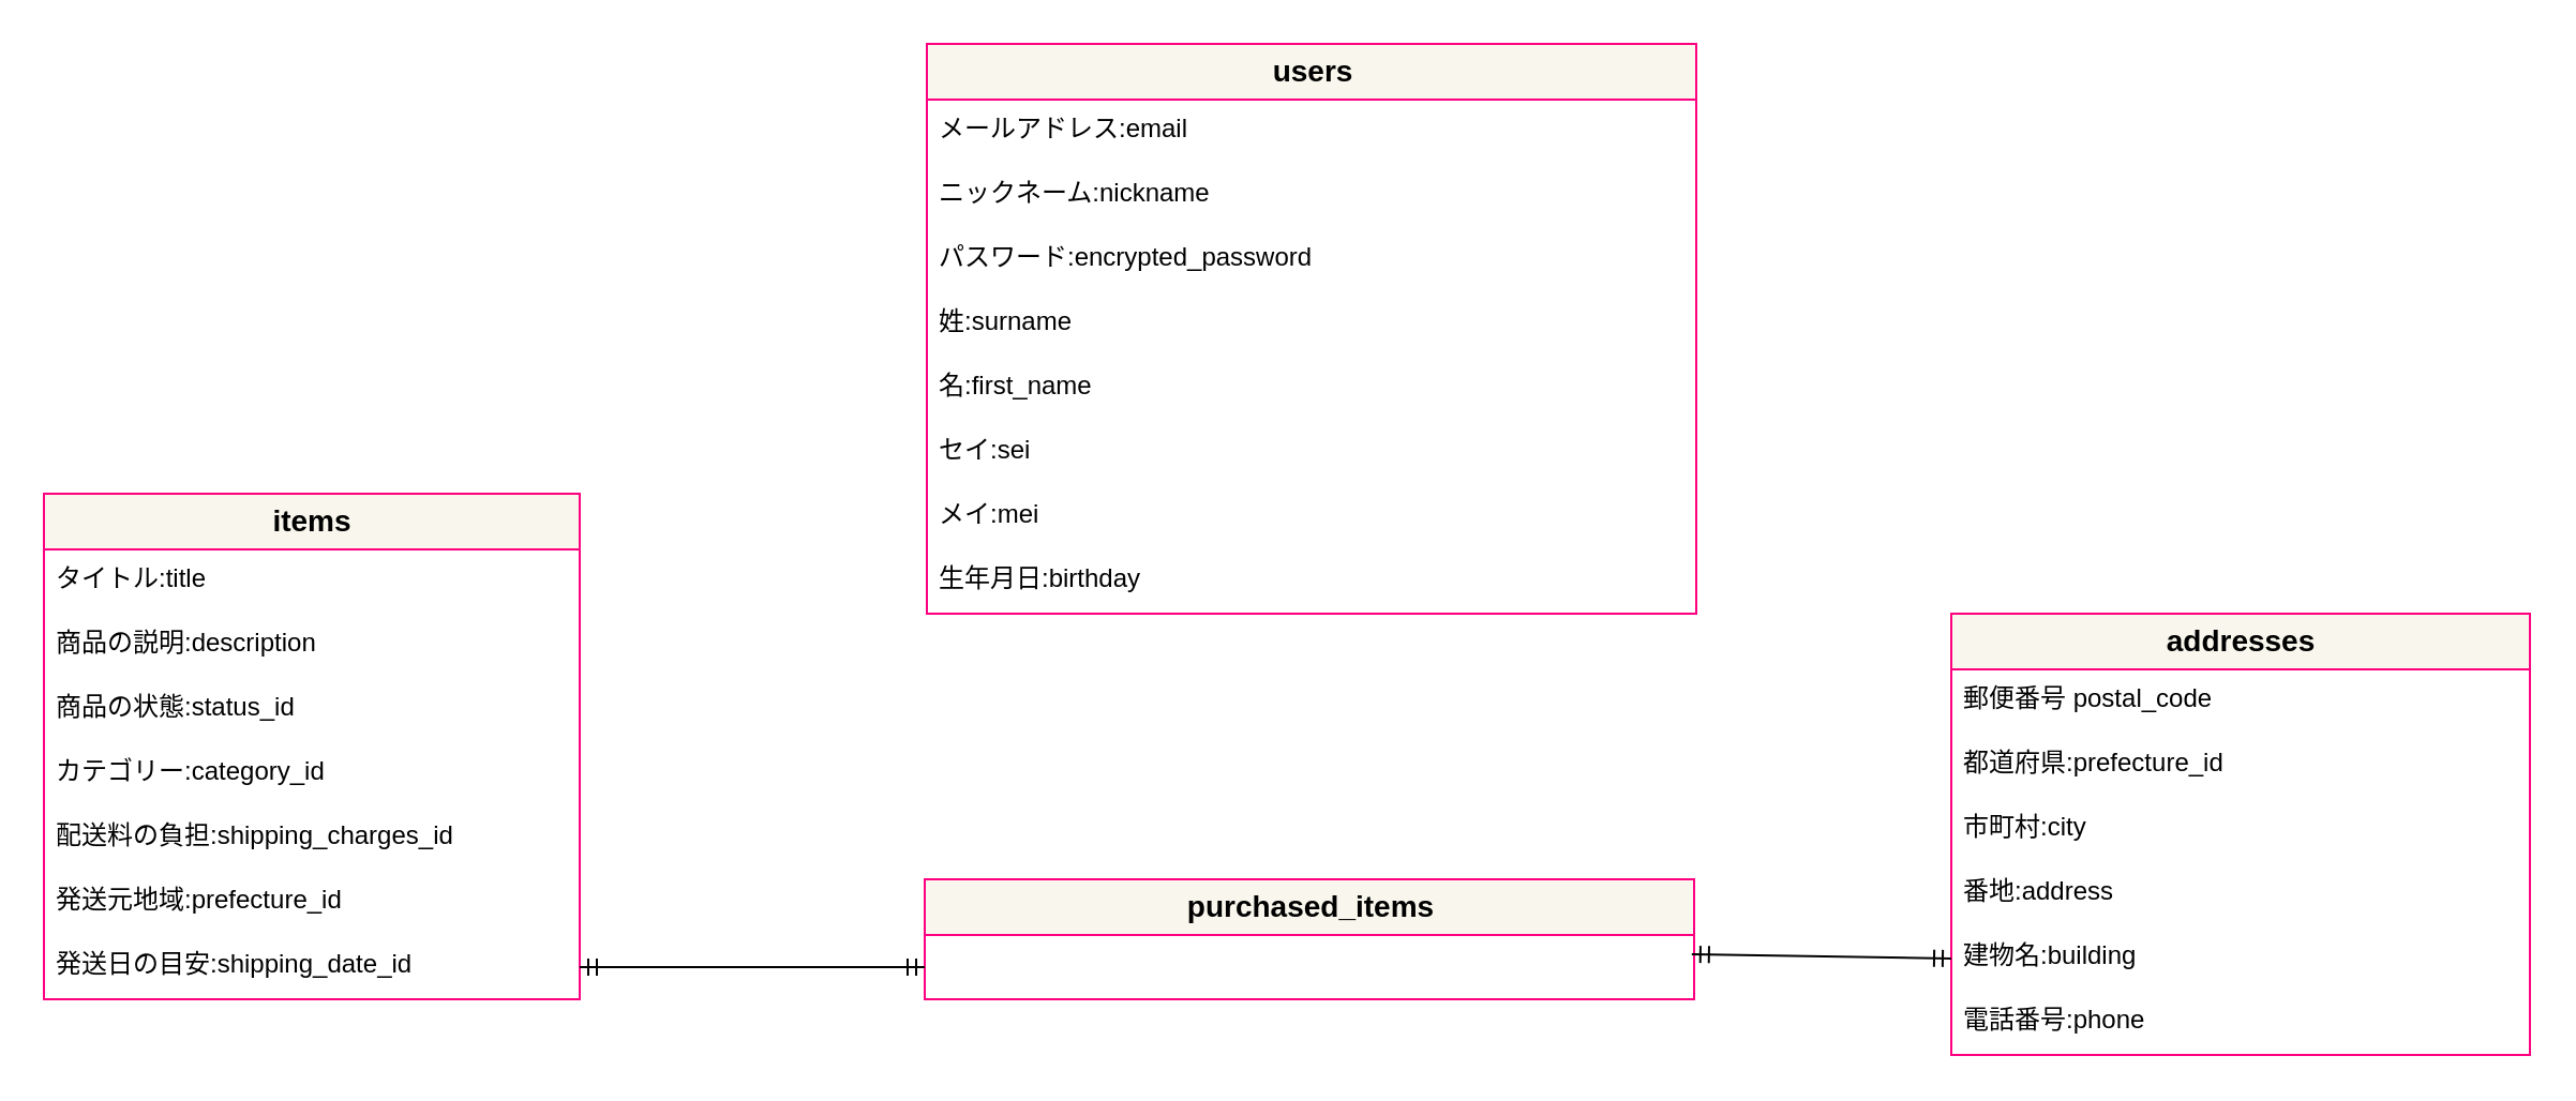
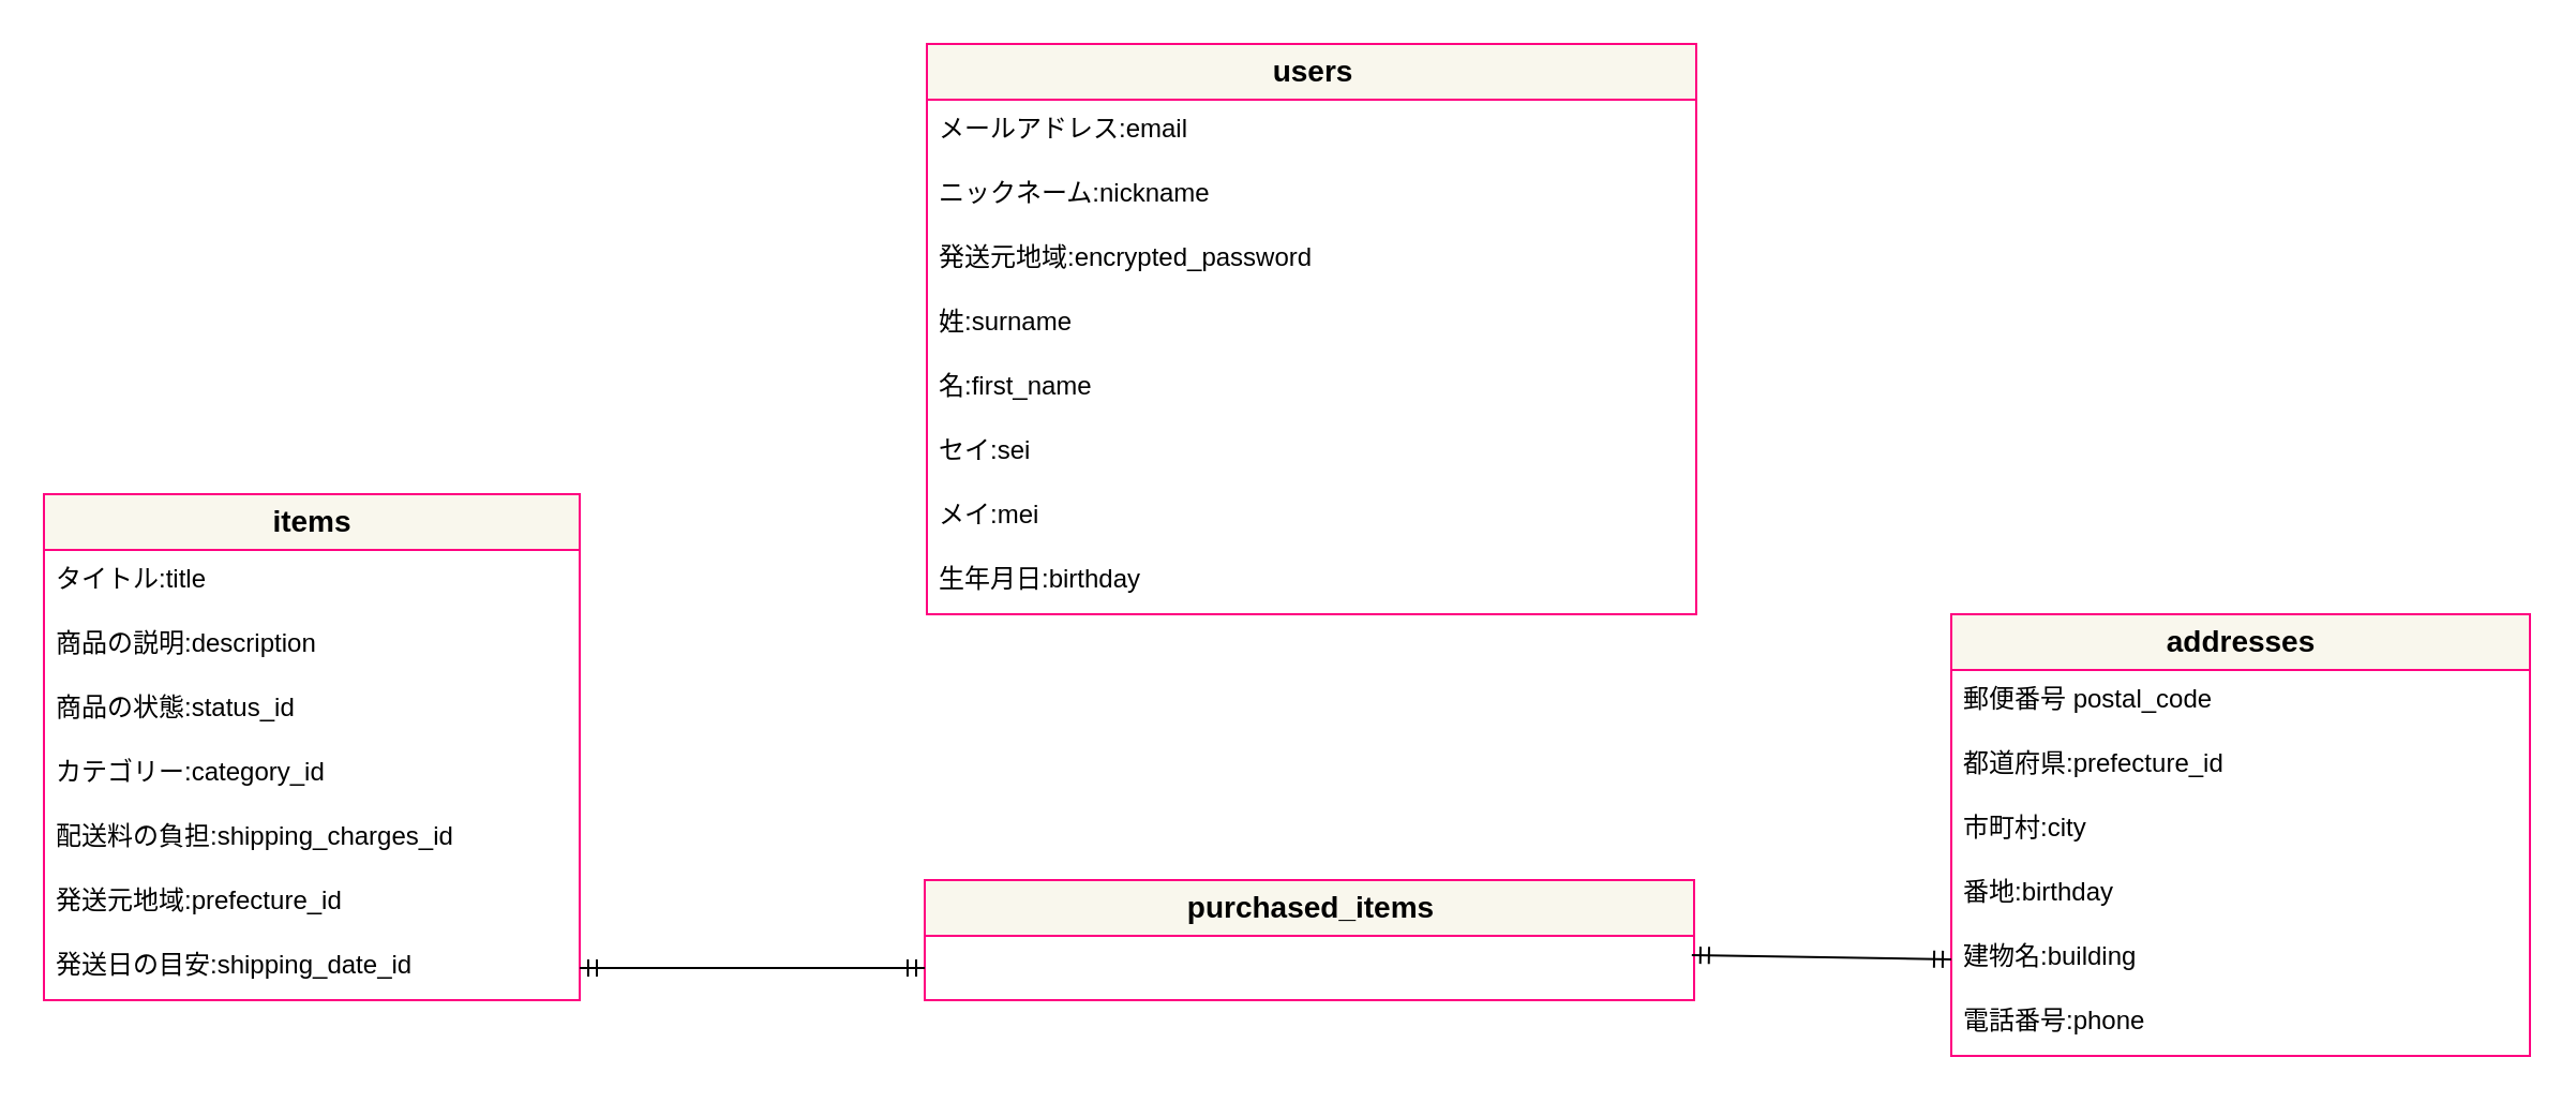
  <mxCell id="0" />
  <mxCell id="1" parent="0" />
  <mxCell id="2" value="&lt;font color=&quot;#000000&quot;&gt;&lt;b&gt;items&lt;/b&gt;&lt;/font&gt;" style="swimlane;fontStyle=0;childLayout=stackLayout;horizontal=1;startSize=26;horizontalStack=0;resizeParent=1;resizeParentMax=0;resizeLast=0;collapsible=1;marginBottom=0;align=center;fontSize=14;strokeColor=#FF0080;fillColor=#f9f7ed;html=1;" parent="1" vertex="1"><mxGeometry x="20" y="230" width="250" height="236" as="geometry" /></mxCell>
  <mxCell id="3" value="タイトル:title" style="text;strokeColor=none;fillColor=none;spacingLeft=4;spacingRight=4;overflow=hidden;rotatable=0;points=[[0,0.5],[1,0.5]];portConstraint=eastwest;fontSize=12;" parent="2" vertex="1"><mxGeometry y="26" width="250" height="30" as="geometry" /></mxCell>
  <mxCell id="4" value="商品の説明:description" style="text;strokeColor=none;fillColor=none;spacingLeft=4;spacingRight=4;overflow=hidden;rotatable=0;points=[[0,0.5],[1,0.5]];portConstraint=eastwest;fontSize=12;" parent="2" vertex="1"><mxGeometry y="56" width="250" height="30" as="geometry" /></mxCell>
  <mxCell id="5" value="商品の状態:status_id" style="text;strokeColor=none;fillColor=none;spacingLeft=4;spacingRight=4;overflow=hidden;rotatable=0;points=[[0,0.5],[1,0.5]];portConstraint=eastwest;fontSize=12;" parent="2" vertex="1"><mxGeometry y="86" width="250" height="30" as="geometry" /></mxCell>
  <mxCell id="6" value="カテゴリー:category_id" style="text;strokeColor=none;fillColor=none;spacingLeft=4;spacingRight=4;overflow=hidden;rotatable=0;points=[[0,0.5],[1,0.5]];portConstraint=eastwest;fontSize=12;" parent="2" vertex="1"><mxGeometry y="116" width="250" height="30" as="geometry" /></mxCell>
  <mxCell id="7" value="配送料の負担:shipping_charges_id" style="text;strokeColor=none;fillColor=none;spacingLeft=4;spacingRight=4;overflow=hidden;rotatable=0;points=[[0,0.5],[1,0.5]];portConstraint=eastwest;fontSize=12;" parent="2" vertex="1"><mxGeometry y="146" width="250" height="30" as="geometry" /></mxCell>
  <mxCell id="8" value="発送元地域:prefecture_id" style="text;strokeColor=none;fillColor=none;spacingLeft=4;spacingRight=4;overflow=hidden;rotatable=0;points=[[0,0.5],[1,0.5]];portConstraint=eastwest;fontSize=12;" parent="2" vertex="1"><mxGeometry y="176" width="250" height="30" as="geometry" /></mxCell>
  <mxCell id="9" value="発送日の目安:shipping_date_id" style="text;strokeColor=none;fillColor=none;spacingLeft=4;spacingRight=4;overflow=hidden;rotatable=0;points=[[0,0.5],[1,0.5]];portConstraint=eastwest;fontSize=12;" parent="2" vertex="1"><mxGeometry y="206" width="250" height="30" as="geometry" /></mxCell>
  <mxCell id="10" value="&lt;font color=&quot;#000000&quot;&gt;&lt;b&gt;purchased_items&lt;/b&gt;&lt;/font&gt;" style="swimlane;fontStyle=0;childLayout=stackLayout;horizontal=1;startSize=26;horizontalStack=0;resizeParent=1;resizeParentMax=0;resizeLast=0;collapsible=1;marginBottom=0;align=center;fontSize=14;strokeColor=#FF0080;fillColor=#f9f7ed;html=1;" parent="1" vertex="1"><mxGeometry x="431" y="410" width="359" height="56" as="geometry" /></mxCell>
  <mxCell id="11" value="&lt;font color=&quot;#000000&quot;&gt;addresses&lt;/font&gt;" style="swimlane;fontStyle=1;childLayout=stackLayout;horizontal=1;startSize=26;horizontalStack=0;resizeParent=1;resizeParentMax=0;resizeLast=0;collapsible=1;marginBottom=0;align=center;fontSize=14;strokeColor=#FF0080;fillColor=#f9f7ed;html=1;" parent="1" vertex="1"><mxGeometry x="910" y="286" width="270" height="206" as="geometry" /></mxCell>
  <mxCell id="12" value="郵便番号 postal_code" style="text;strokeColor=none;fillColor=none;spacingLeft=4;spacingRight=4;overflow=hidden;rotatable=0;points=[[0,0.5],[1,0.5]];portConstraint=eastwest;fontSize=12;" parent="11" vertex="1"><mxGeometry y="26" width="270" height="30" as="geometry" /></mxCell>
  <mxCell id="13" value="都道府県:prefecture_id" style="text;strokeColor=none;fillColor=none;spacingLeft=4;spacingRight=4;overflow=hidden;rotatable=0;points=[[0,0.5],[1,0.5]];portConstraint=eastwest;fontSize=12;" parent="11" vertex="1"><mxGeometry y="56" width="270" height="30" as="geometry" /></mxCell>
  <mxCell id="14" value="市町村:city" style="text;strokeColor=none;fillColor=none;spacingLeft=4;spacingRight=4;overflow=hidden;rotatable=0;points=[[0,0.5],[1,0.5]];portConstraint=eastwest;fontSize=12;" parent="11" vertex="1"><mxGeometry y="86" width="270" height="30" as="geometry" /></mxCell>
- <mxCell id="15" value="番地:address" style="text;strokeColor=none;fillColor=none;spacingLeft=4;spacingRight=4;overflow=hidden;rotatable=0;points=[[0,0.5],[1,0.5]];portConstraint=eastwest;fontSize=12;" parent="11" vertex="1"><mxGeometry y="116" width="270" height="30" as="geometry" /></mxCell>
+ <mxCell id="15" value="番地:birthday" style="text;strokeColor=none;fillColor=none;spacingLeft=4;spacingRight=4;overflow=hidden;rotatable=0;points=[[0,0.5],[1,0.5]];portConstraint=eastwest;fontSize=12;" parent="11" vertex="1"><mxGeometry y="116" width="270" height="30" as="geometry" /></mxCell>
  <mxCell id="16" value="建物名:building" style="text;strokeColor=none;fillColor=none;spacingLeft=4;spacingRight=4;overflow=hidden;rotatable=0;points=[[0,0.5],[1,0.5]];portConstraint=eastwest;fontSize=12;" parent="11" vertex="1"><mxGeometry y="146" width="270" height="30" as="geometry" /></mxCell>
  <mxCell id="17" value="電話番号:phone" style="text;strokeColor=none;fillColor=none;spacingLeft=4;spacingRight=4;overflow=hidden;rotatable=0;points=[[0,0.5],[1,0.5]];portConstraint=eastwest;fontSize=12;" parent="11" vertex="1"><mxGeometry y="176" width="270" height="30" as="geometry" /></mxCell>
  <mxCell id="18" value="&lt;font color=&quot;#000000&quot;&gt;&lt;b&gt;users&lt;br&gt;&lt;/b&gt;&lt;/font&gt;" style="swimlane;fontStyle=0;childLayout=stackLayout;horizontal=1;startSize=26;horizontalStack=0;resizeParent=1;resizeParentMax=0;resizeLast=0;collapsible=1;marginBottom=0;align=center;fontSize=14;strokeColor=#FF0080;fillColor=#f9f7ed;html=1;" parent="1" vertex="1"><mxGeometry x="432" y="20" width="359" height="266" as="geometry" /></mxCell>
  <mxCell id="19" value="メールアドレス:email" style="text;strokeColor=none;fillColor=none;spacingLeft=4;spacingRight=4;overflow=hidden;rotatable=0;points=[[0,0.5],[1,0.5]];portConstraint=eastwest;fontSize=12;" parent="18" vertex="1"><mxGeometry y="26" width="359" height="30" as="geometry" /></mxCell>
  <mxCell id="20" value="ニックネーム:nickname" style="text;strokeColor=none;fillColor=none;spacingLeft=4;spacingRight=4;overflow=hidden;rotatable=0;points=[[0,0.5],[1,0.5]];portConstraint=eastwest;fontSize=12;" parent="18" vertex="1"><mxGeometry y="56" width="359" height="30" as="geometry" /></mxCell>
- <mxCell id="21" value="パスワード:encrypted_password &#10;&#10;" style="text;strokeColor=none;fillColor=none;spacingLeft=4;spacingRight=4;overflow=hidden;rotatable=0;points=[[0,0.5],[1,0.5]];portConstraint=eastwest;fontSize=12;" parent="18" vertex="1"><mxGeometry y="86" width="359" height="30" as="geometry" /></mxCell>
+ <mxCell id="21" value="発送元地域:encrypted_password &#10;&#10;" style="text;strokeColor=none;fillColor=none;spacingLeft=4;spacingRight=4;overflow=hidden;rotatable=0;points=[[0,0.5],[1,0.5]];portConstraint=eastwest;fontSize=12;" parent="18" vertex="1"><mxGeometry y="86" width="359" height="30" as="geometry" /></mxCell>
  <mxCell id="22" value="姓:surname" style="text;strokeColor=none;fillColor=none;spacingLeft=4;spacingRight=4;overflow=hidden;rotatable=0;points=[[0,0.5],[1,0.5]];portConstraint=eastwest;fontSize=12;" parent="18" vertex="1"><mxGeometry y="116" width="359" height="30" as="geometry" /></mxCell>
  <mxCell id="23" value="名:first_name" style="text;strokeColor=none;fillColor=none;spacingLeft=4;spacingRight=4;overflow=hidden;rotatable=0;points=[[0,0.5],[1,0.5]];portConstraint=eastwest;fontSize=12;" parent="18" vertex="1"><mxGeometry y="146" width="359" height="30" as="geometry" /></mxCell>
  <mxCell id="24" value="セイ:sei" style="text;strokeColor=none;fillColor=none;spacingLeft=4;spacingRight=4;overflow=hidden;rotatable=0;points=[[0,0.5],[1,0.5]];portConstraint=eastwest;fontSize=12;" parent="18" vertex="1"><mxGeometry y="176" width="359" height="30" as="geometry" /></mxCell>
  <mxCell id="25" value="メイ:mei" style="text;strokeColor=none;fillColor=none;spacingLeft=4;spacingRight=4;overflow=hidden;rotatable=0;points=[[0,0.5],[1,0.5]];portConstraint=eastwest;fontSize=12;" parent="18" vertex="1"><mxGeometry y="206" width="359" height="30" as="geometry" /></mxCell>
  <mxCell id="26" value="生年月日:birthday" style="text;strokeColor=none;fillColor=none;spacingLeft=4;spacingRight=4;overflow=hidden;rotatable=0;points=[[0,0.5],[1,0.5]];portConstraint=eastwest;fontSize=12;" parent="18" vertex="1"><mxGeometry y="236" width="359" height="30" as="geometry" /></mxCell>
  <mxCell id="27" value="" style="fontSize=12;html=1;endArrow=ERmandOne;startArrow=ERmandOne;strokeWidth=1;entryX=0;entryY=0.5;entryDx=0;entryDy=0;exitX=0.997;exitY=0.3;exitDx=0;exitDy=0;exitPerimeter=0;" parent="1" target="16" edge="1"><mxGeometry width="100" height="100" relative="1" as="geometry"><mxPoint x="788.923" y="445" as="sourcePoint" /><mxPoint x="668" y="452" as="targetPoint" /></mxGeometry></mxCell>
  <mxCell id="28" value="" style="fontSize=12;html=1;endArrow=ERmandOne;startArrow=ERmandOne;strokeWidth=1;entryX=0;entryY=0.5;entryDx=0;entryDy=0;exitX=1;exitY=0.5;exitDx=0;exitDy=0;" parent="1" source="9" edge="1"><mxGeometry width="100" height="100" relative="1" as="geometry"><mxPoint x="270" y="451" as="sourcePoint" /><mxPoint x="431" y="451" as="targetPoint" /></mxGeometry></mxCell>
